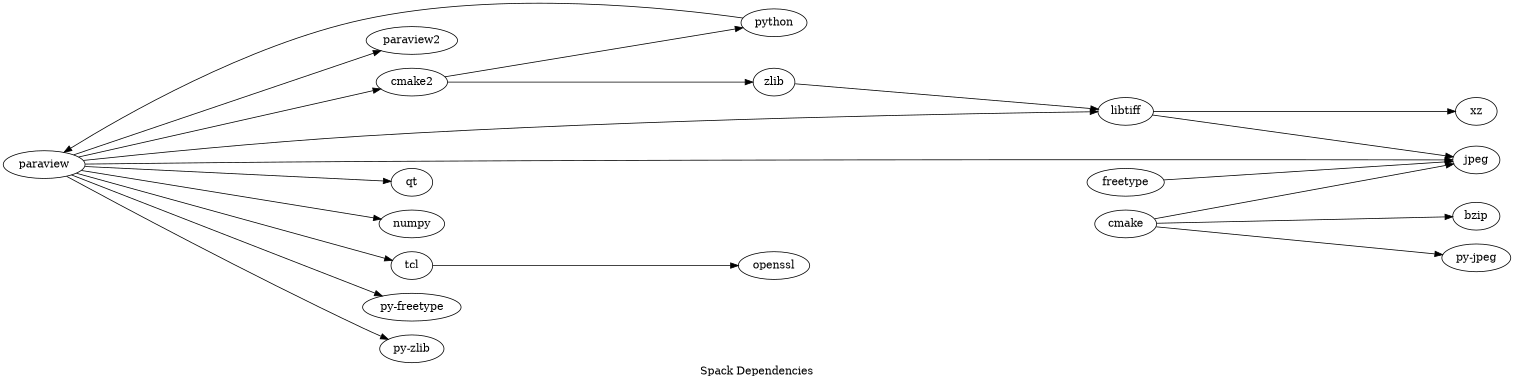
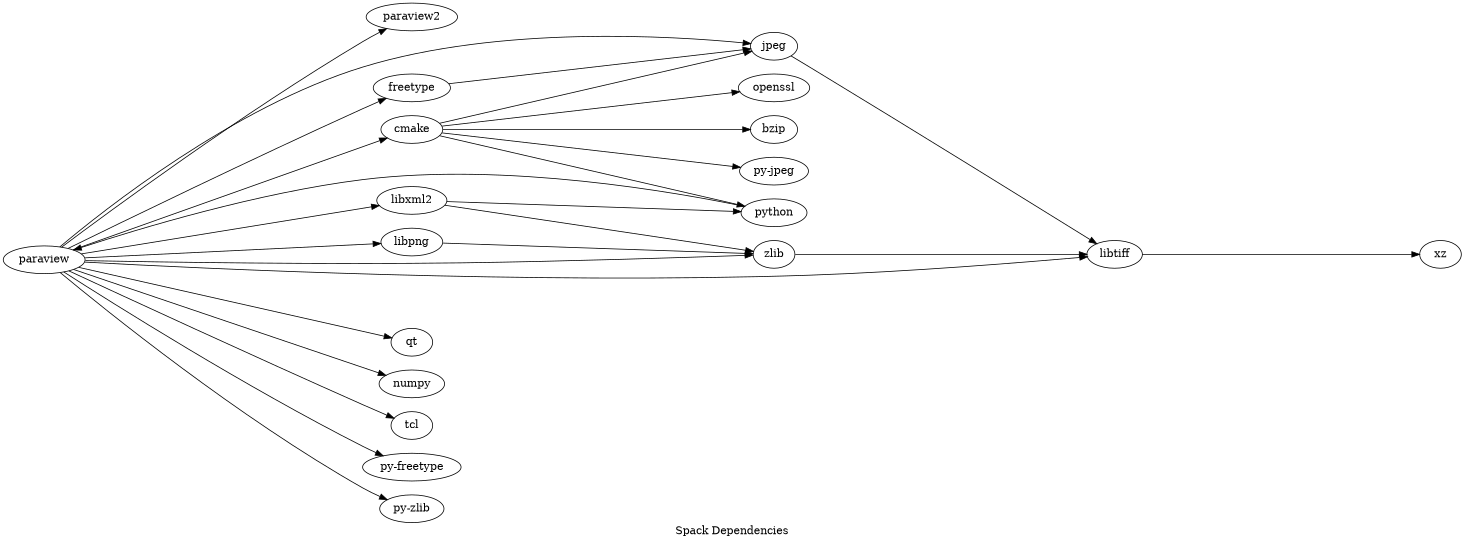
  digraph {
    label="Spack Dependencies"
    labelloc=b
    rankdir=LR
    ranksep=5
    n1 [label=paraview2]
    n2 [label=xz]
-   n3 [label=cmake2]
+   n3 [label=libxml2]
    n4 [label=zlib]
    python
    n6 [label=libtiff]
    n7 [label=paraview]
    n8 [label=jpeg]
+   n9 [label=libpng]
    n10 [label=cmake]
    n11 [label=freetype]
    qt
    n13 [label=numpy]
    tcl
    n15 [label="py-freetype"]
    n16 [label="py-zlib"]
    n17 [label=bzip]
    n18 [label="py-jpeg"]
    openssl
    n3 -> n4
    n3 -> python
    n4 -> n6
    python -> n7
    n6 -> n2
-   n6 -> n8
+   n8 -> n6
    n7 -> n1
    n7 -> n3
+   n7 -> n4
    n7 -> n6
    n7 -> n8
+   n7 -> n9
+   n7 -> n10
+   n7 -> n11
    n7 -> qt
    n7 -> n13
    n7 -> tcl
    n7 -> n15
    n7 -> n16
+   n9 -> n4
+   n10 -> python
    n10 -> n8
    n10 -> n17
    n10 -> n18
-   tcl -> openssl
+   n10 -> openssl
    n11 -> n8
  }
